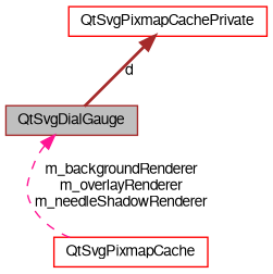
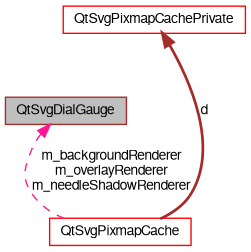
  digraph {
    node [color=red fillcolor=white fontname=FreeSans fontsize=10 shape=record style=filled]
    edge [dir=back fontname=FreeSans fontsize=10 labelfontname=FreeSans labelfontsize=10]
    n1 [color=brown fillcolor=grey75 fontcolor=black height=0.2 label=QtSvgDialGauge width=0.4]
    n2 [height=0.2 label=QtSvgPixmapCache width=0.4]
    n3 [height=0.2 label=QtSvgPixmapCachePrivate width=0.4]
    n1 -> n2 [color=deeppink label="m_backgroundRenderer\nm_overlayRenderer\nm_needleShadowRenderer" style=dashed]
-   n3 -> n1 [color=brown label=d style=bold]
+   n3 -> n2 [color=brown label=d style=bold]
  }
